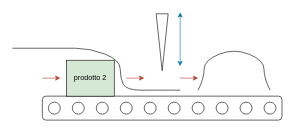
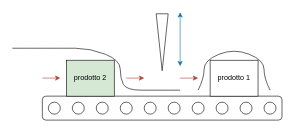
  <mxCell id="0" />
  <mxCell id="1" parent="0" />
  <mxCell id="2" value="" style="group" vertex="1" connectable="0" parent="1"><mxGeometry x="70" y="160" width="400" height="40" as="geometry" /></mxCell>
  <mxCell id="3" value="" style="rounded=1;whiteSpace=wrap;html=1;fillColor=none;" vertex="1" parent="2"><mxGeometry width="400" height="40" as="geometry" /></mxCell>
  <mxCell id="4" value="" style="ellipse;whiteSpace=wrap;html=1;aspect=fixed;fillColor=none;" vertex="1" parent="2"><mxGeometry x="10" y="10" width="20" height="20" as="geometry" /></mxCell>
  <mxCell id="5" value="" style="ellipse;whiteSpace=wrap;html=1;aspect=fixed;fillColor=none;" vertex="1" parent="2"><mxGeometry x="50" y="10" width="20" height="20" as="geometry" /></mxCell>
  <mxCell id="6" value="" style="ellipse;whiteSpace=wrap;html=1;aspect=fixed;fillColor=none;" vertex="1" parent="2"><mxGeometry x="90" y="10" width="20" height="20" as="geometry" /></mxCell>
  <mxCell id="7" value="" style="ellipse;whiteSpace=wrap;html=1;aspect=fixed;fillColor=none;" vertex="1" parent="2"><mxGeometry x="130" y="10" width="20" height="20" as="geometry" /></mxCell>
  <mxCell id="8" value="" style="ellipse;whiteSpace=wrap;html=1;aspect=fixed;fillColor=none;" vertex="1" parent="2"><mxGeometry x="170" y="10" width="20" height="20" as="geometry" /></mxCell>
  <mxCell id="9" value="" style="ellipse;whiteSpace=wrap;html=1;aspect=fixed;fillColor=none;" vertex="1" parent="2"><mxGeometry x="210" y="10" width="20" height="20" as="geometry" /></mxCell>
  <mxCell id="10" value="" style="ellipse;whiteSpace=wrap;html=1;aspect=fixed;fillColor=none;" vertex="1" parent="2"><mxGeometry x="330" y="10" width="20" height="20" as="geometry" /></mxCell>
  <mxCell id="11" value="" style="ellipse;whiteSpace=wrap;html=1;aspect=fixed;fillColor=none;" vertex="1" parent="2"><mxGeometry x="370" y="10" width="20" height="20" as="geometry" /></mxCell>
  <mxCell id="12" value="" style="ellipse;whiteSpace=wrap;html=1;aspect=fixed;fillColor=none;" vertex="1" parent="2"><mxGeometry x="250" y="10" width="20" height="20" as="geometry" /></mxCell>
  <mxCell id="13" value="" style="ellipse;whiteSpace=wrap;html=1;aspect=fixed;fillColor=none;" vertex="1" parent="2"><mxGeometry x="290" y="10" width="20" height="20" as="geometry" /></mxCell>
  <mxCell id="14" value="" style="endArrow=none;html=1;rounded=0;curved=1;" edge="1" parent="2"><mxGeometry width="50" height="50" relative="1" as="geometry"><mxPoint x="260" y="-10" as="sourcePoint" /><mxPoint x="380" y="-10" as="targetPoint" /><Array as="points"><mxPoint x="270" y="-30" /><mxPoint x="270" y="-60" /><mxPoint x="320" y="-80" /><mxPoint x="370" y="-60" /><mxPoint x="370" y="-30" /></Array></mxGeometry></mxCell>
  <mxCell id="15" style="edgeStyle=orthogonalEdgeStyle;rounded=0;orthogonalLoop=1;jettySize=auto;html=1;fillColor=#fad9d5;strokeColor=#ae4132;" edge="1" parent="1"><mxGeometry relative="1" as="geometry"><mxPoint x="100" y="129.86" as="targetPoint" /><mxPoint x="70" y="129.86" as="sourcePoint" /></mxGeometry></mxCell>
  <mxCell id="16" value="prodotto 2" style="rounded=0;whiteSpace=wrap;html=1;fillColor=#d5e8d4;" vertex="1" parent="1"><mxGeometry x="110" y="100" width="80" height="60" as="geometry" /></mxCell>
+ <mxCell id="17" value="prodotto 1" style="rounded=0;whiteSpace=wrap;html=1;" vertex="1" parent="1"><mxGeometry x="350" y="100" width="80" height="60" as="geometry" /></mxCell>
  <mxCell id="18" value="" style="endArrow=none;html=1;rounded=0;curved=1;" edge="1" parent="1"><mxGeometry width="50" height="50" relative="1" as="geometry"><mxPoint x="20" y="80" as="sourcePoint" /><mxPoint x="300" y="150" as="targetPoint" /><Array as="points"><mxPoint x="50" y="80" /><mxPoint x="100" y="80" /><mxPoint x="150" y="80" /><mxPoint x="200" y="100" /><mxPoint x="200" y="130" /><mxPoint x="210" y="150" /><mxPoint x="260" y="150" /><mxPoint x="280" y="150" /></Array></mxGeometry></mxCell>
  <mxCell id="19" style="edgeStyle=orthogonalEdgeStyle;rounded=0;orthogonalLoop=1;jettySize=auto;html=1;fillColor=#fad9d5;strokeColor=#ae4132;" edge="1" parent="1"><mxGeometry relative="1" as="geometry"><mxPoint x="240" y="129.86" as="targetPoint" /><mxPoint x="210" y="129.86" as="sourcePoint" /></mxGeometry></mxCell>
  <mxCell id="20" style="edgeStyle=orthogonalEdgeStyle;rounded=0;orthogonalLoop=1;jettySize=auto;html=1;fillColor=#fad9d5;strokeColor=#ae4132;" edge="1" parent="1"><mxGeometry relative="1" as="geometry"><mxPoint x="330" y="129.86" as="targetPoint" /><mxPoint x="300" y="129.86" as="sourcePoint" /></mxGeometry></mxCell>
  <mxCell id="21" value="" style="triangle;whiteSpace=wrap;html=1;fillColor=none;rotation=90;" vertex="1" parent="1"><mxGeometry x="222.5" y="60" width="95" height="20" as="geometry" /></mxCell>
  <mxCell id="22" value="" style="endArrow=classic;startArrow=classic;html=1;rounded=0;fillColor=#b1ddf0;strokeColor=#10739e;" edge="1" parent="1"><mxGeometry width="50" height="50" relative="1" as="geometry"><mxPoint x="300" y="110" as="sourcePoint" /><mxPoint x="300" y="20" as="targetPoint" /></mxGeometry></mxCell>
